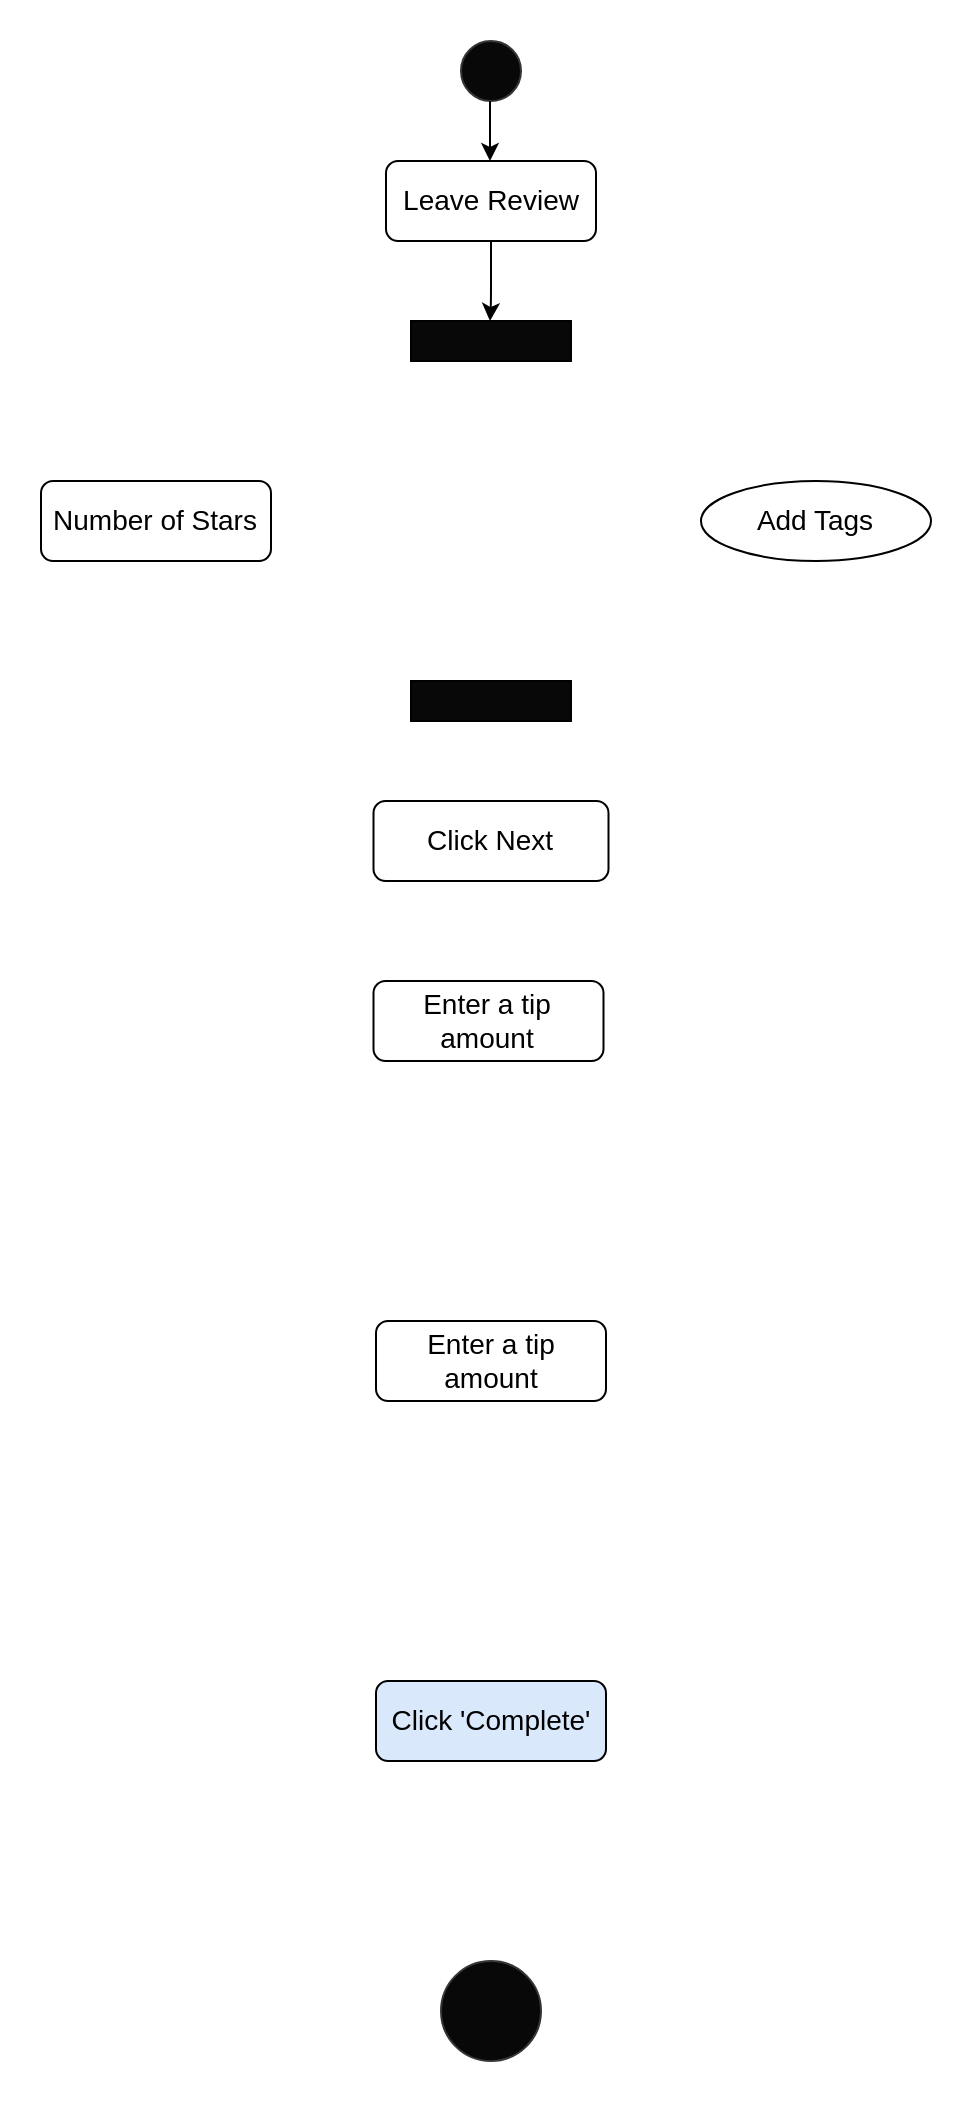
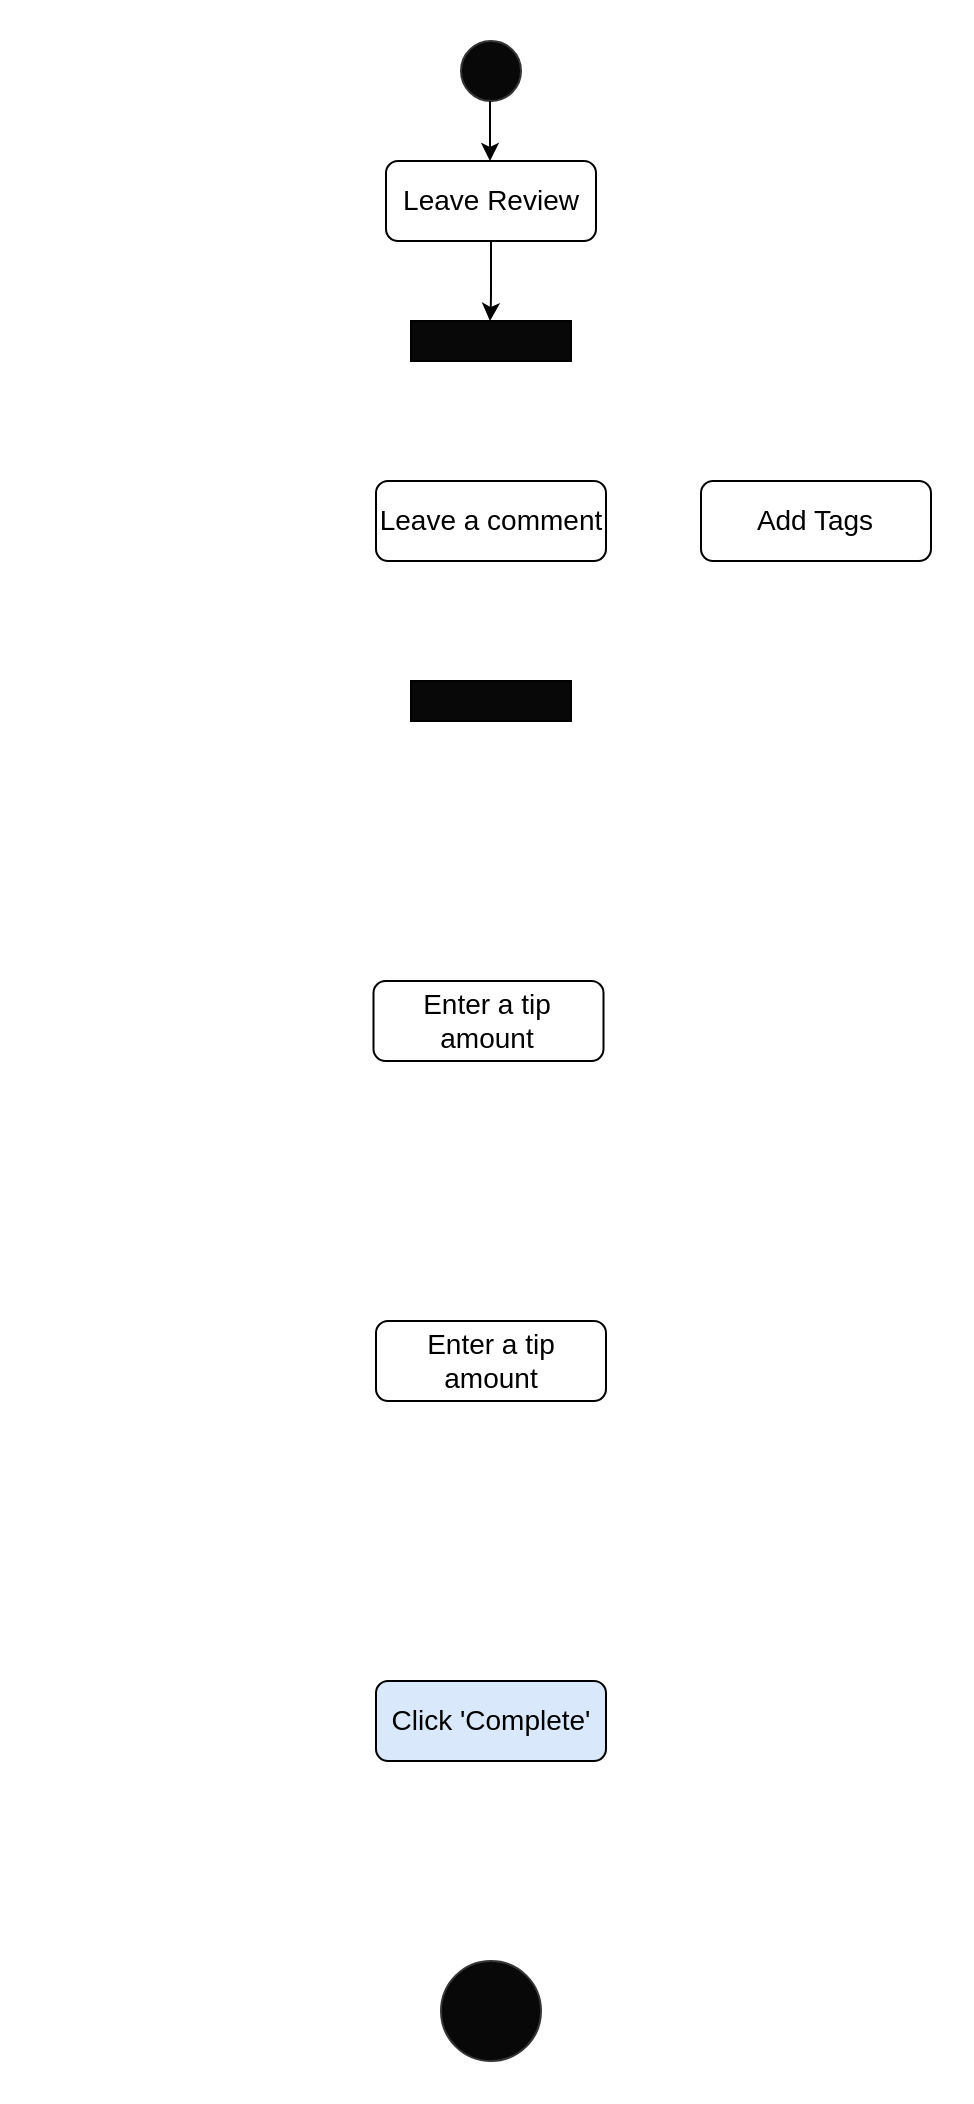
  <mxCell id="0" />
  <mxCell id="1" parent="0" />
  <mxCell id="2" value="" style="ellipse;whiteSpace=wrap;html=1;aspect=fixed;strokeColor=#363636;shadow=0;fillColor=#080808;" vertex="1" parent="1"><mxGeometry x="230" y="20" width="30" height="30" as="geometry" /></mxCell>
  <mxCell id="3" value="&lt;font style=&quot;font-size: 14px&quot;&gt;Leave Review&lt;/font&gt;" style="rounded=1;whiteSpace=wrap;html=1;" vertex="1" parent="1"><mxGeometry x="192.5" y="80" width="105" height="40" as="geometry" /></mxCell>
  <mxCell id="4" value="" style="endArrow=classic;html=1;exitX=0.5;exitY=1;exitDx=0;exitDy=0;entryX=0.5;entryY=0;entryDx=0;entryDy=0;" edge="1" parent="1"><mxGeometry width="50" height="50" relative="1" as="geometry"><mxPoint x="244.5" y="50" as="sourcePoint" /><mxPoint x="244.5" y="80" as="targetPoint" /></mxGeometry></mxCell>
  <mxCell id="5" value="" style="endArrow=classic;html=1;entryX=0.5;entryY=0;entryDx=0;entryDy=0;" edge="1" parent="1"><mxGeometry width="50" height="50" relative="1" as="geometry"><mxPoint x="245" y="120" as="sourcePoint" /><mxPoint x="244.5" y="160" as="targetPoint" /><Array as="points"><mxPoint x="245" y="150" /></Array></mxGeometry></mxCell>
  <mxCell id="6" value="" style="rounded=0;whiteSpace=wrap;html=1;fillColor=#080808;" vertex="1" parent="1"><mxGeometry x="205" y="160" width="80" height="20" as="geometry" /></mxCell>
- <mxCell id="7" value="&lt;font style=&quot;font-size: 14px&quot;&gt;Number of Stars&lt;/font&gt;" style="rounded=1;whiteSpace=wrap;html=1;" vertex="1" parent="1"><mxGeometry x="20" y="240" width="115" height="40" as="geometry" /></mxCell>
- <mxCell id="9" value="&lt;font style=&quot;font-size: 14px&quot;&gt;Add Tags&lt;/font&gt;" style="ellipse;whiteSpace=wrap;html=1;" vertex="1" parent="1"><mxGeometry x="350" y="240" width="115" height="40" as="geometry" /></mxCell>
+ <mxCell id="8" value="&lt;font style=&quot;font-size: 14px&quot;&gt;Leave a comment&lt;/font&gt;" style="rounded=1;whiteSpace=wrap;html=1;" vertex="1" parent="1"><mxGeometry x="187.5" y="240" width="115" height="40" as="geometry" /></mxCell>
+ <mxCell id="9" value="&lt;font style=&quot;font-size: 14px&quot;&gt;Add Tags&lt;/font&gt;" style="rounded=1;whiteSpace=wrap;html=1;" vertex="1" parent="1"><mxGeometry x="350" y="240" width="115" height="40" as="geometry" /></mxCell>
  <mxCell id="10" value="" style="rounded=0;whiteSpace=wrap;html=1;fillColor=#080808;" vertex="1" parent="1"><mxGeometry x="205" y="340" width="80" height="20" as="geometry" /></mxCell>
- <mxCell id="11" value="&lt;font style=&quot;font-size: 14px&quot;&gt;Click Next&lt;/font&gt;" style="rounded=1;whiteSpace=wrap;html=1;" vertex="1" parent="1"><mxGeometry x="186.25" y="400" width="117.5" height="40" as="geometry" /></mxCell>
  <mxCell id="12" value="&lt;font style=&quot;font-size: 14px&quot;&gt;Enter a tip amount&lt;/font&gt;" style="rounded=1;whiteSpace=wrap;html=1;" vertex="1" parent="1"><mxGeometry x="186.25" y="490" width="115" height="40" as="geometry" /></mxCell>
  <mxCell id="13" value="&lt;font style=&quot;font-size: 14px&quot;&gt;Enter a tip amount&lt;/font&gt;" style="rounded=1;whiteSpace=wrap;html=1;" vertex="1" parent="1"><mxGeometry x="187.5" y="660" width="115" height="40" as="geometry" /></mxCell>
  <mxCell id="14" value="&lt;font style=&quot;font-size: 14px&quot;&gt;Click 'Complete'&lt;/font&gt;" style="rounded=1;whiteSpace=wrap;html=1;fillColor=#dae8fc;" vertex="1" parent="1"><mxGeometry x="187.5" y="840" width="115" height="40" as="geometry" /></mxCell>
  <mxCell id="15" value="" style="ellipse;whiteSpace=wrap;html=1;aspect=fixed;shadow=0;strokeColor=#363636;fillColor=#080808;" vertex="1" parent="1"><mxGeometry x="220" y="980" width="50" height="50" as="geometry" /></mxCell>
